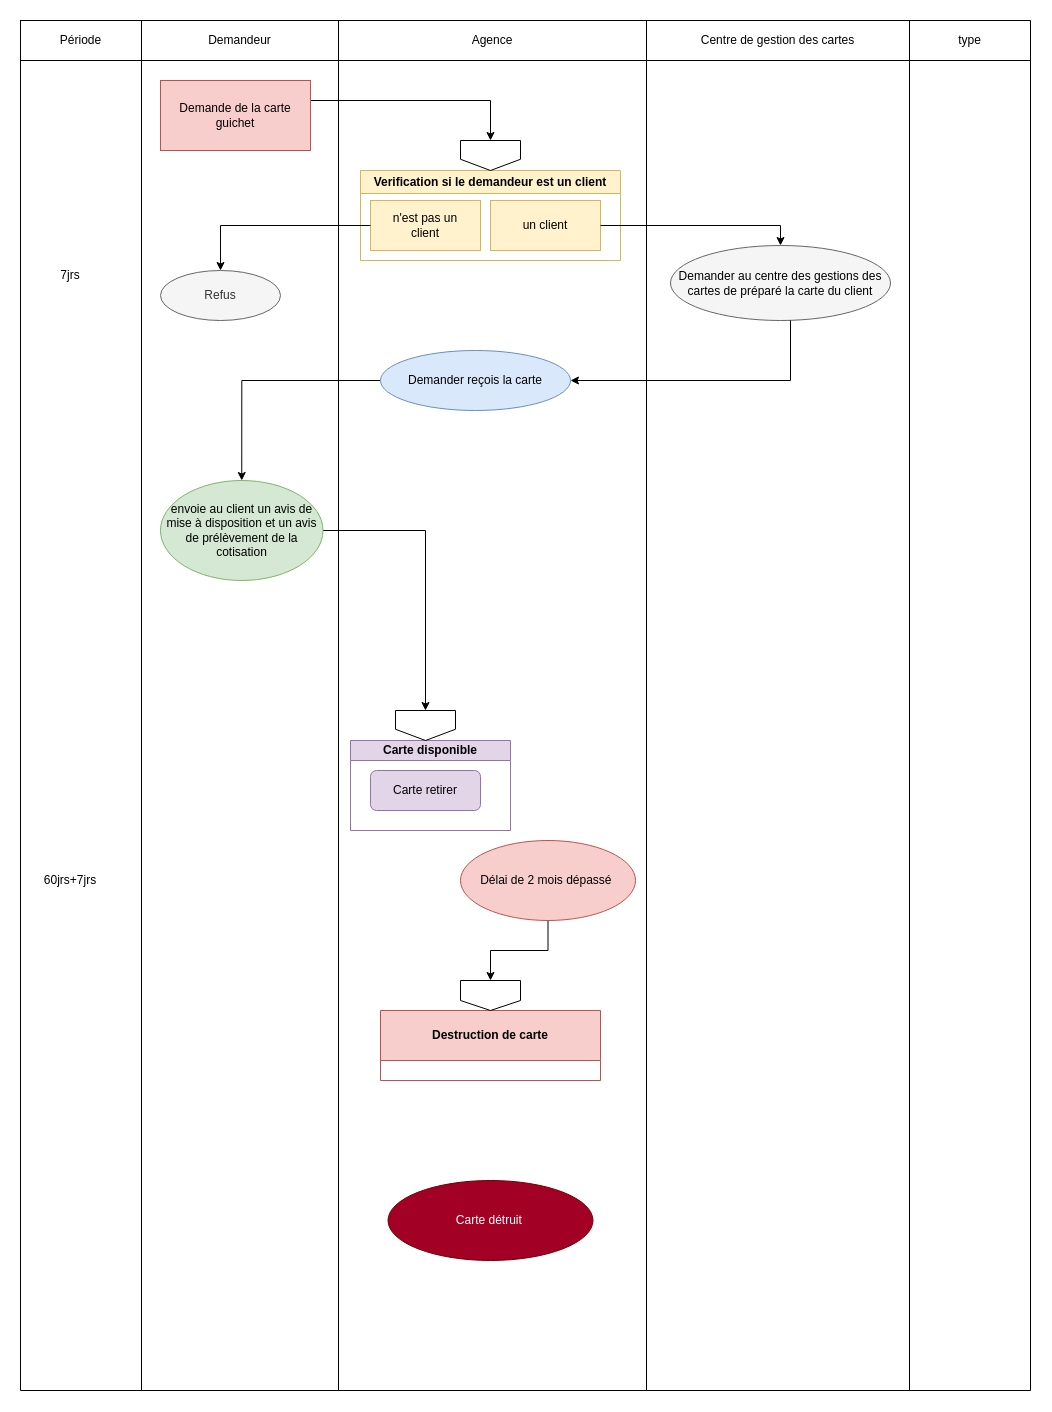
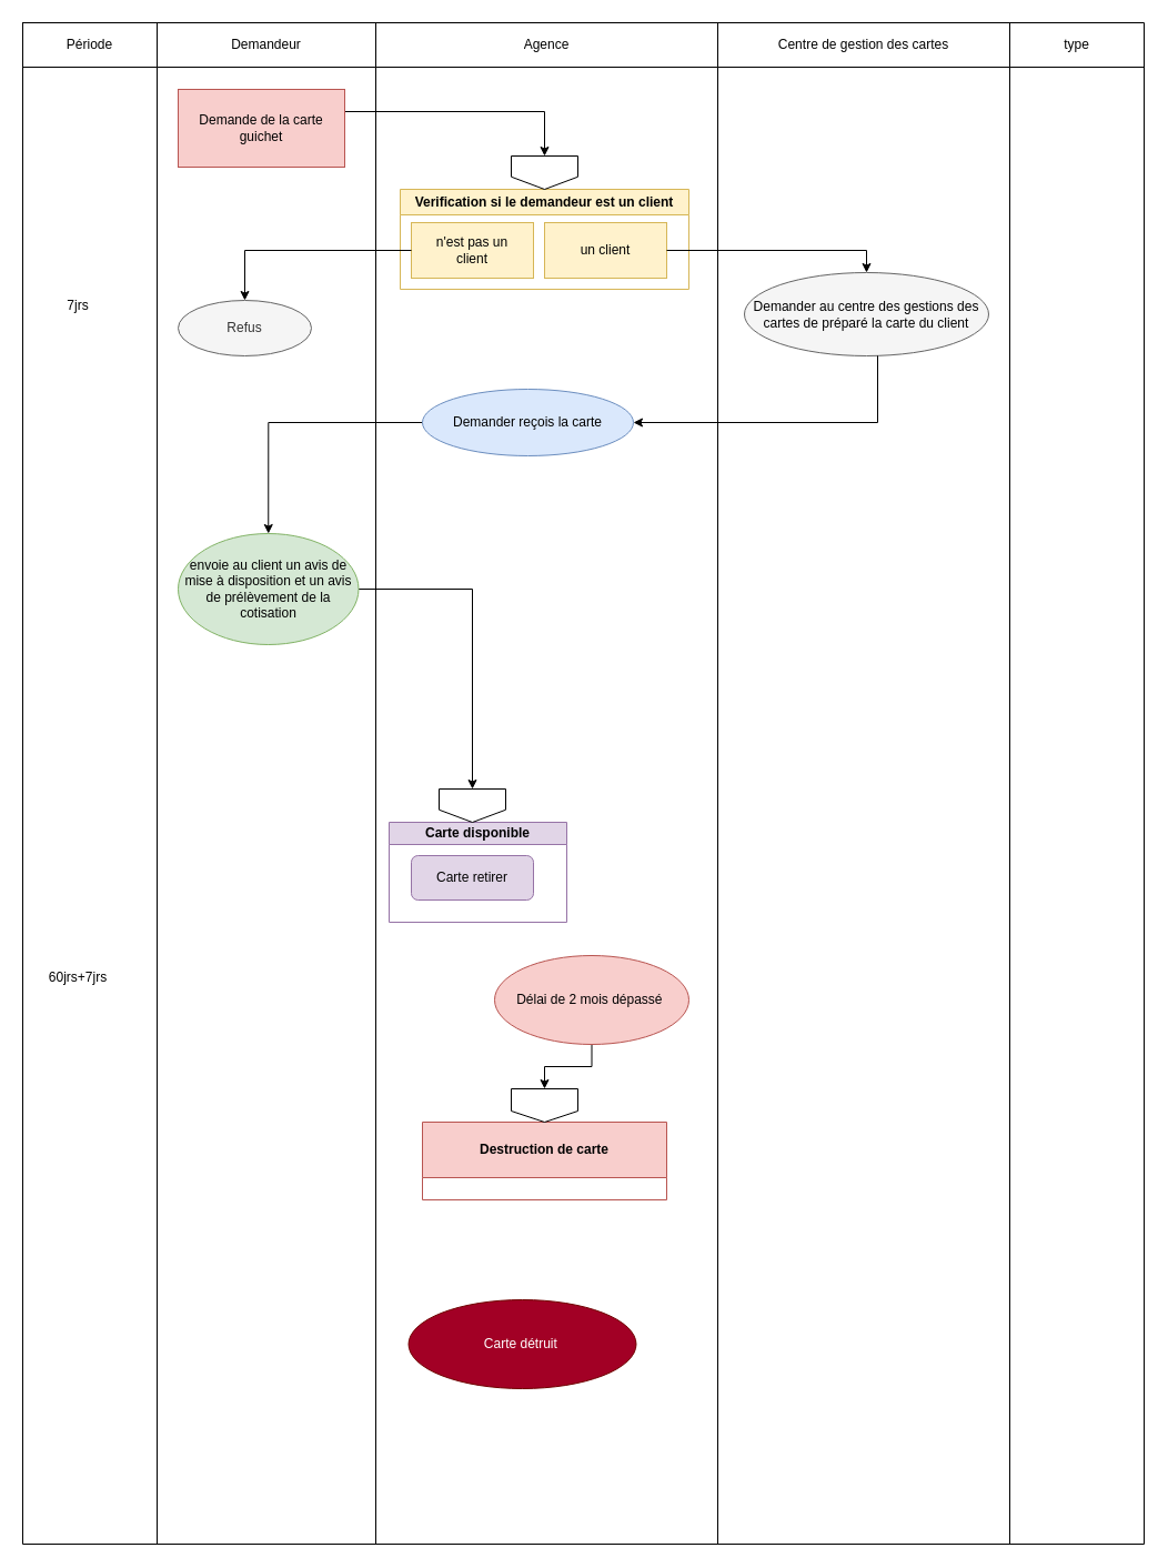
  <mxCell id="0" />
  <mxCell id="1" parent="0" />
  <mxCell id="2" value="" style="shape=table;startSize=0;container=1;collapsible=0;childLayout=tableLayout;" vertex="1" parent="1"><mxGeometry x="20" y="20" width="1010" height="1370" as="geometry" /></mxCell>
  <mxCell id="3" value="" style="shape=tableRow;horizontal=0;startSize=0;swimlaneHead=0;swimlaneBody=0;strokeColor=inherit;top=0;left=0;bottom=0;right=0;collapsible=0;dropTarget=0;fillColor=none;points=[[0,0.5],[1,0.5]];portConstraint=eastwest;" vertex="1" parent="2"><mxGeometry width="1010" height="40" as="geometry" /></mxCell>
  <mxCell id="4" value="Période" style="shape=partialRectangle;html=1;whiteSpace=wrap;connectable=0;strokeColor=inherit;overflow=hidden;fillColor=none;top=0;left=0;bottom=0;right=0;pointerEvents=1;" vertex="1" parent="3"><mxGeometry width="121" height="40" as="geometry"><mxRectangle width="121" height="40" as="alternateBounds" /></mxGeometry></mxCell>
  <mxCell id="5" value="Demandeur" style="shape=partialRectangle;html=1;whiteSpace=wrap;connectable=0;strokeColor=inherit;overflow=hidden;fillColor=none;top=0;left=0;bottom=0;right=0;pointerEvents=1;" vertex="1" parent="3"><mxGeometry x="121" width="197" height="40" as="geometry"><mxRectangle width="197" height="40" as="alternateBounds" /></mxGeometry></mxCell>
  <mxCell id="6" value="Agence" style="shape=partialRectangle;html=1;whiteSpace=wrap;connectable=0;strokeColor=inherit;overflow=hidden;fillColor=none;top=0;left=0;bottom=0;right=0;pointerEvents=1;" vertex="1" parent="3"><mxGeometry x="318" width="308" height="40" as="geometry"><mxRectangle width="308" height="40" as="alternateBounds" /></mxGeometry></mxCell>
  <mxCell id="7" value="Centre de gestion des cartes" style="shape=partialRectangle;html=1;whiteSpace=wrap;connectable=0;strokeColor=inherit;overflow=hidden;fillColor=none;top=0;left=0;bottom=0;right=0;pointerEvents=1;" vertex="1" parent="3"><mxGeometry x="626" width="263" height="40" as="geometry"><mxRectangle width="263" height="40" as="alternateBounds" /></mxGeometry></mxCell>
  <mxCell id="8" value="type" style="shape=partialRectangle;html=1;whiteSpace=wrap;connectable=0;strokeColor=inherit;overflow=hidden;fillColor=none;top=0;left=0;bottom=0;right=0;pointerEvents=1;" vertex="1" parent="3"><mxGeometry x="889" width="121" height="40" as="geometry"><mxRectangle width="121" height="40" as="alternateBounds" /></mxGeometry></mxCell>
  <mxCell id="9" value="" style="shape=tableRow;horizontal=0;startSize=0;swimlaneHead=0;swimlaneBody=0;strokeColor=inherit;top=0;left=0;bottom=0;right=0;collapsible=0;dropTarget=0;fillColor=none;points=[[0,0.5],[1,0.5]];portConstraint=eastwest;" vertex="1" parent="2"><mxGeometry y="40" width="1010" height="1330" as="geometry" /></mxCell>
  <mxCell id="10" value="" style="shape=partialRectangle;html=1;whiteSpace=wrap;connectable=0;strokeColor=inherit;overflow=hidden;fillColor=none;top=0;left=0;bottom=0;right=0;pointerEvents=1;" vertex="1" parent="9"><mxGeometry width="121" height="1330" as="geometry"><mxRectangle width="121" height="1330" as="alternateBounds" /></mxGeometry></mxCell>
  <mxCell id="11" value="" style="shape=partialRectangle;html=1;whiteSpace=wrap;connectable=0;strokeColor=inherit;overflow=hidden;fillColor=none;top=0;left=0;bottom=0;right=0;pointerEvents=1;" vertex="1" parent="9"><mxGeometry x="121" width="197" height="1330" as="geometry"><mxRectangle width="197" height="1330" as="alternateBounds" /></mxGeometry></mxCell>
  <mxCell id="12" value="" style="shape=partialRectangle;html=1;whiteSpace=wrap;connectable=0;strokeColor=inherit;overflow=hidden;fillColor=none;top=0;left=0;bottom=0;right=0;pointerEvents=1;" vertex="1" parent="9"><mxGeometry x="318" width="308" height="1330" as="geometry"><mxRectangle width="308" height="1330" as="alternateBounds" /></mxGeometry></mxCell>
  <mxCell id="13" value="" style="shape=partialRectangle;html=1;whiteSpace=wrap;connectable=0;strokeColor=inherit;overflow=hidden;fillColor=none;top=0;left=0;bottom=0;right=0;pointerEvents=1;" vertex="1" parent="9"><mxGeometry x="626" width="263" height="1330" as="geometry"><mxRectangle width="263" height="1330" as="alternateBounds" /></mxGeometry></mxCell>
  <mxCell id="14" style="shape=partialRectangle;html=1;whiteSpace=wrap;connectable=0;strokeColor=inherit;overflow=hidden;fillColor=none;top=0;left=0;bottom=0;right=0;pointerEvents=1;" vertex="1" parent="9"><mxGeometry x="889" width="121" height="1330" as="geometry"><mxRectangle width="121" height="1330" as="alternateBounds" /></mxGeometry></mxCell>
  <mxCell id="15" value="Verification si le demandeur est un client" style="swimlane;whiteSpace=wrap;html=1;fillColor=#fff2cc;strokeColor=#d6b656;" vertex="1" parent="1"><mxGeometry x="360" y="170" width="260" height="90" as="geometry" /></mxCell>
  <mxCell id="16" value="un client" style="rounded=0;whiteSpace=wrap;html=1;fillColor=#fff2cc;strokeColor=#d6b656;" vertex="1" parent="15"><mxGeometry x="130" y="30" width="110" height="50" as="geometry" /></mxCell>
  <mxCell id="17" value="n'est pas un&lt;div&gt;client&lt;/div&gt;" style="rounded=0;whiteSpace=wrap;html=1;fillColor=#fff2cc;strokeColor=#d6b656;" vertex="1" parent="15"><mxGeometry x="10" y="30" width="110" height="50" as="geometry" /></mxCell>
  <mxCell id="18" style="edgeStyle=orthogonalEdgeStyle;rounded=0;orthogonalLoop=1;jettySize=auto;html=1;entryX=0.5;entryY=0;entryDx=0;entryDy=0;" edge="1" parent="1" source="19" target="21"><mxGeometry relative="1" as="geometry"><Array as="points"><mxPoint x="490" y="100" /></Array></mxGeometry></mxCell>
  <mxCell id="19" value="Demande de la carte&lt;div&gt;guichet&lt;/div&gt;" style="whiteSpace=wrap;html=1;fillColor=#f8cecc;strokeColor=#b85450;rounded=0;" vertex="1" parent="1"><mxGeometry x="160" y="80" width="150" height="70" as="geometry" /></mxCell>
  <mxCell id="20" style="edgeStyle=orthogonalEdgeStyle;rounded=0;orthogonalLoop=1;jettySize=auto;html=1;entryX=0.5;entryY=0;entryDx=0;entryDy=0;" edge="1" parent="1" source="17" target="22"><mxGeometry relative="1" as="geometry" /></mxCell>
  <mxCell id="21" value="" style="shape=offPageConnector;whiteSpace=wrap;html=1;" vertex="1" parent="1"><mxGeometry x="460" y="140" width="60" height="30" as="geometry" /></mxCell>
  <mxCell id="22" value="Refus" style="ellipse;whiteSpace=wrap;html=1;fillColor=#f5f5f5;fontColor=#333333;strokeColor=#666666;" vertex="1" parent="1"><mxGeometry x="160" y="270" width="120" height="50" as="geometry" /></mxCell>
  <mxCell id="23" value="&lt;span style=&quot;color: rgb(0, 0, 0);&quot;&gt;Demander au centre des gestions des cartes de préparé la carte du client&lt;/span&gt;" style="ellipse;whiteSpace=wrap;html=1;fillColor=#f5f5f5;fontColor=#333333;strokeColor=#666666;" vertex="1" parent="1"><mxGeometry x="670" y="245" width="220" height="75" as="geometry" /></mxCell>
  <mxCell id="24" style="edgeStyle=orthogonalEdgeStyle;rounded=0;orthogonalLoop=1;jettySize=auto;html=1;entryX=0.5;entryY=0;entryDx=0;entryDy=0;" edge="1" parent="1" source="16" target="23"><mxGeometry relative="1" as="geometry" /></mxCell>
  <mxCell id="25" style="edgeStyle=orthogonalEdgeStyle;rounded=0;orthogonalLoop=1;jettySize=auto;html=1;entryX=0.5;entryY=0;entryDx=0;entryDy=0;" edge="1" parent="1" source="26" target="30"><mxGeometry relative="1" as="geometry" /></mxCell>
  <mxCell id="26" value="Demander reçois la carte" style="ellipse;whiteSpace=wrap;html=1;fillColor=#dae8fc;strokeColor=#6c8ebf;" vertex="1" parent="1"><mxGeometry x="380" y="350" width="190" height="60" as="geometry" /></mxCell>
  <mxCell id="27" value="60jrs+7jrs" style="text;html=1;align=center;verticalAlign=middle;whiteSpace=wrap;rounded=0;" vertex="1" parent="1"><mxGeometry x="40" y="865" width="60" height="30" as="geometry" /></mxCell>
  <mxCell id="28" value="7jrs" style="text;html=1;align=center;verticalAlign=middle;whiteSpace=wrap;rounded=0;" vertex="1" parent="1"><mxGeometry x="40" y="260" width="60" height="30" as="geometry" /></mxCell>
  <mxCell id="29" style="edgeStyle=orthogonalEdgeStyle;rounded=0;orthogonalLoop=1;jettySize=auto;html=1;" edge="1" parent="1" source="30" target="34"><mxGeometry relative="1" as="geometry" /></mxCell>
  <mxCell id="30" value="envoie au client&amp;nbsp;un avis de mise à disposition et un avis de prélèvement de la cotisation" style="ellipse;whiteSpace=wrap;html=1;fillColor=#d5e8d4;strokeColor=#82b366;" vertex="1" parent="1"><mxGeometry x="160" y="480" width="162.5" height="100" as="geometry" /></mxCell>
  <mxCell id="31" style="edgeStyle=orthogonalEdgeStyle;rounded=0;orthogonalLoop=1;jettySize=auto;html=1;" edge="1" parent="1" source="23" target="26"><mxGeometry relative="1" as="geometry"><mxPoint x="560" y="380" as="targetPoint" /><Array as="points"><mxPoint x="790" y="380" /></Array></mxGeometry></mxCell>
  <mxCell id="32" value="Carte disponible" style="swimlane;whiteSpace=wrap;html=1;startSize=20;fillColor=#e1d5e7;strokeColor=#9673a6;" vertex="1" parent="1"><mxGeometry x="350" y="740" width="160" height="90" as="geometry" /></mxCell>
  <mxCell id="33" value="Carte retirer" style="rounded=1;whiteSpace=wrap;html=1;fillColor=#e1d5e7;strokeColor=#9673a6;" vertex="1" parent="1"><mxGeometry x="370" y="770" width="110" height="40" as="geometry" /></mxCell>
  <mxCell id="34" value="" style="shape=offPageConnector;whiteSpace=wrap;html=1;" vertex="1" parent="1"><mxGeometry x="395" y="710" width="60" height="30" as="geometry" /></mxCell>
  <mxCell id="35" style="edgeStyle=orthogonalEdgeStyle;rounded=0;orthogonalLoop=1;jettySize=auto;html=1;entryX=0.5;entryY=0;entryDx=0;entryDy=0;" edge="1" parent="1" source="36" target="38"><mxGeometry relative="1" as="geometry" /></mxCell>
- <mxCell id="36" value="Délai de 2 mois dépassé&amp;nbsp;" style="ellipse;whiteSpace=wrap;html=1;fillColor=#f8cecc;strokeColor=#b85450;" vertex="1" parent="1"><mxGeometry x="460" y="840" width="175" height="80" as="geometry" /></mxCell>
+ <mxCell id="36" value="Délai de 2 mois dépassé&amp;nbsp;" style="ellipse;whiteSpace=wrap;html=1;fillColor=#f8cecc;strokeColor=#b85450;" vertex="1" parent="1"><mxGeometry x="445" y="860" width="175" height="80" as="geometry" /></mxCell>
  <mxCell id="37" value="Destruction de carte" style="swimlane;whiteSpace=wrap;html=1;startSize=50;fillColor=#f8cecc;strokeColor=#b85450;" vertex="1" parent="1"><mxGeometry x="380" y="1010" width="220" height="70" as="geometry" /></mxCell>
  <mxCell id="38" value="" style="shape=offPageConnector;whiteSpace=wrap;html=1;size=0.333;" vertex="1" parent="1"><mxGeometry x="460" y="980" width="60" height="30" as="geometry" /></mxCell>
- <mxCell id="39" value="Carte détruit&amp;nbsp;" style="ellipse;whiteSpace=wrap;html=1;fillColor=#a20025;fontColor=#ffffff;strokeColor=#6F0000;" vertex="1" parent="1"><mxGeometry x="387.5" y="1180" width="205" height="80" as="geometry" /></mxCell>
+ <mxCell id="39" value="Carte détruit&amp;nbsp;" style="ellipse;whiteSpace=wrap;html=1;fillColor=#a20025;fontColor=#ffffff;strokeColor=#6F0000;" vertex="1" parent="1"><mxGeometry x="367.5" y="1170" width="205" height="80" as="geometry" /></mxCell>
